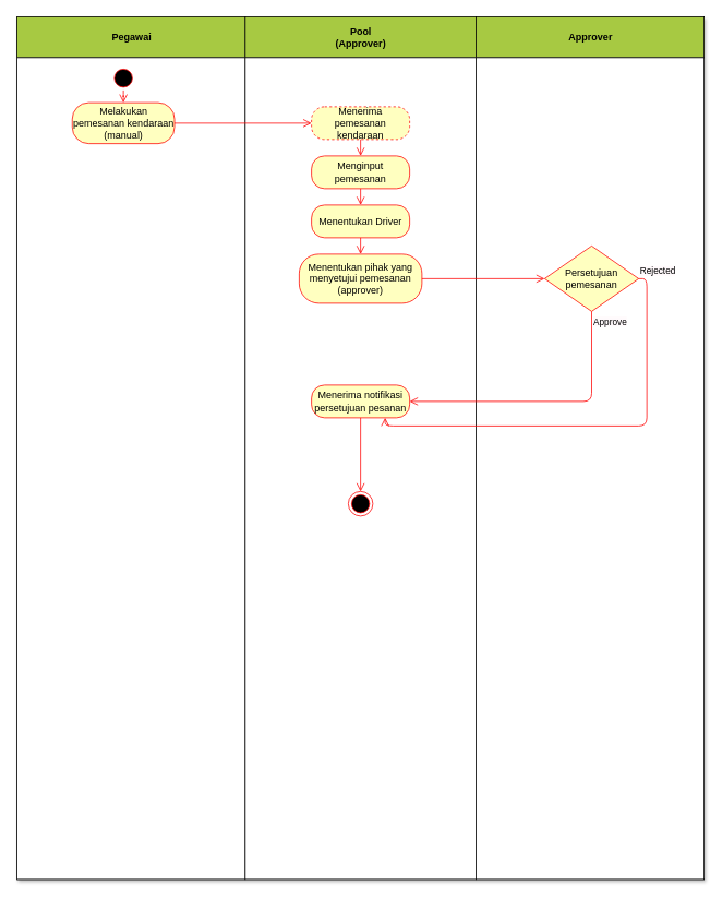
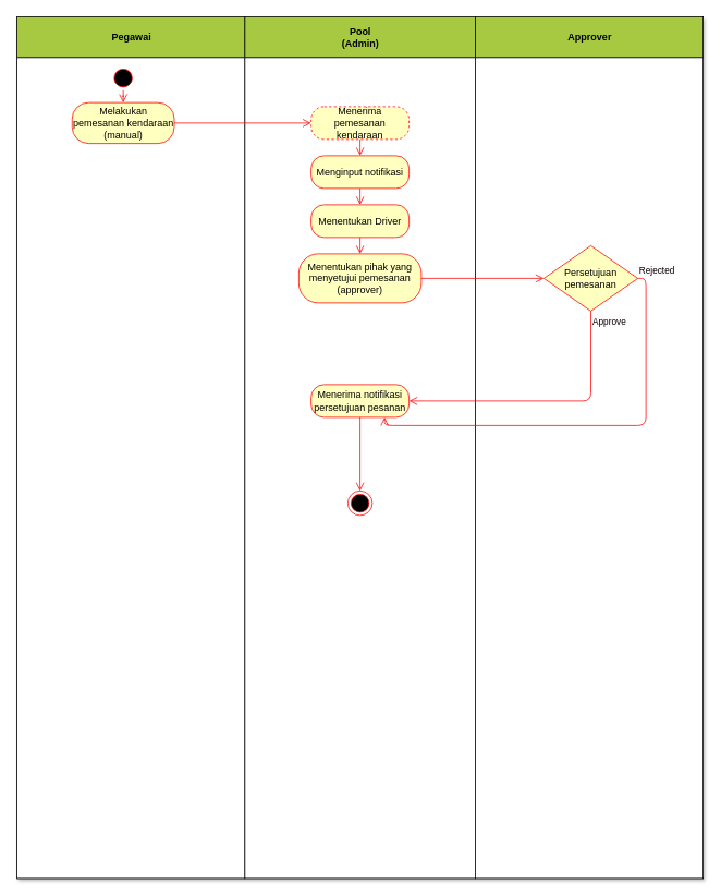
  <mxCell id="0" />
  <mxCell id="1" parent="0" />
  <mxCell id="2" value="Assets" style="childLayout=tableLayout;recursiveResize=0;strokeColor=#000000;fillColor=#000000;shadow=1;" vertex="1" parent="1"><mxGeometry x="20" width="840" height="1054" as="geometry" y="20" /></mxCell>
  <mxCell id="3" style="shape=tableRow;horizontal=0;startSize=0;swimlaneHead=0;swimlaneBody=0;top=0;left=0;bottom=0;right=0;dropTarget=0;collapsible=0;recursiveResize=0;expand=0;fontStyle=0;strokeColor=inherit;fillColor=#ffffff;" vertex="1" parent="2"><mxGeometry width="840" height="50" as="geometry" /></mxCell>
  <mxCell id="4" value="&lt;font color=&quot;#000000&quot;&gt;Pegawai&lt;/font&gt;" style="connectable=0;recursiveResize=0;strokeColor=inherit;fillColor=#A7C942;align=center;fontStyle=1;fontColor=#FFFFFF;html=1;" vertex="1" parent="3"><mxGeometry width="279" height="50" as="geometry"><mxRectangle width="279" height="50" as="alternateBounds" /></mxGeometry></mxCell>
- <mxCell id="5" value="&lt;font color=&quot;#000000&quot;&gt;Pool&lt;br&gt;(Approver)&lt;/font&gt;" style="connectable=0;recursiveResize=0;strokeColor=inherit;fillColor=#A7C942;align=center;fontStyle=1;fontColor=#FFFFFF;html=1;" vertex="1" parent="3"><mxGeometry x="279" width="282" height="50" as="geometry"><mxRectangle width="282" height="50" as="alternateBounds" /></mxGeometry></mxCell>
+ <mxCell id="5" value="&lt;font color=&quot;#000000&quot;&gt;Pool&lt;br&gt;(Admin)&lt;/font&gt;" style="connectable=0;recursiveResize=0;strokeColor=inherit;fillColor=#A7C942;align=center;fontStyle=1;fontColor=#FFFFFF;html=1;" vertex="1" parent="3"><mxGeometry x="279" width="282" height="50" as="geometry"><mxRectangle width="282" height="50" as="alternateBounds" /></mxGeometry></mxCell>
  <mxCell id="6" value="&lt;font color=&quot;#000000&quot;&gt;Approver&lt;/font&gt;" style="connectable=0;recursiveResize=0;strokeColor=inherit;fillColor=#A7C942;align=center;fontStyle=1;fontColor=#FFFFFF;html=1;" vertex="1" parent="3"><mxGeometry x="561" width="279" height="50" as="geometry"><mxRectangle width="279" height="50" as="alternateBounds" /></mxGeometry></mxCell>
  <mxCell id="7" value="" style="shape=tableRow;horizontal=0;startSize=0;swimlaneHead=0;swimlaneBody=0;top=0;left=0;bottom=0;right=0;dropTarget=0;collapsible=0;recursiveResize=0;expand=0;fontStyle=0;strokeColor=inherit;fillColor=#ffffff;" vertex="1" parent="2"><mxGeometry y="50" width="840" height="1004" as="geometry" /></mxCell>
  <mxCell id="8" value="" style="connectable=0;recursiveResize=0;strokeColor=inherit;fillColor=inherit;align=center;whiteSpace=wrap;html=1;" vertex="1" parent="7"><mxGeometry width="279" height="1004" as="geometry"><mxRectangle width="279" height="1004" as="alternateBounds" /></mxGeometry></mxCell>
  <mxCell id="9" value="" style="connectable=0;recursiveResize=0;strokeColor=inherit;fillColor=inherit;align=center;whiteSpace=wrap;html=1;" vertex="1" parent="7"><mxGeometry x="279" width="282" height="1004" as="geometry"><mxRectangle width="282" height="1004" as="alternateBounds" /></mxGeometry></mxCell>
  <mxCell id="10" value="" style="connectable=0;recursiveResize=0;strokeColor=inherit;fillColor=inherit;align=center;whiteSpace=wrap;html=1;" vertex="1" parent="7"><mxGeometry x="561" width="279" height="1004" as="geometry"><mxRectangle width="279" height="1004" as="alternateBounds" /></mxGeometry></mxCell>
  <mxCell id="11" value="" style="ellipse;html=1;shape=startState;fillColor=#000000;strokeColor=#ff0000;fontColor=#000000;" vertex="1" parent="1"><mxGeometry x="135" y="80" width="30" height="30" as="geometry" /></mxCell>
  <mxCell id="12" value="" style="edgeStyle=orthogonalEdgeStyle;html=1;verticalAlign=bottom;endArrow=open;endSize=8;strokeColor=#ff0000;fontColor=#000000;entryX=0.5;entryY=0;entryDx=0;entryDy=0;" edge="1" source="11" parent="1" target="13"><mxGeometry relative="1" as="geometry"><mxPoint x="150" y="170" as="targetPoint" /></mxGeometry></mxCell>
  <mxCell id="13" value="Melakukan pemesanan kendaraan&lt;br&gt;(manual)" style="rounded=1;whiteSpace=wrap;html=1;arcSize=40;fontColor=#000000;fillColor=#ffffc0;strokeColor=#ff0000;" vertex="1" parent="1"><mxGeometry x="87.5" y="125" width="125" height="50" as="geometry" /></mxCell>
  <mxCell id="14" value="" style="edgeStyle=orthogonalEdgeStyle;html=1;verticalAlign=bottom;endArrow=open;endSize=8;strokeColor=#ff0000;fontColor=#000000;entryX=0;entryY=0.5;entryDx=0;entryDy=0;" edge="1" source="13" parent="1" target="15"><mxGeometry relative="1" as="geometry"><mxPoint x="150" y="300" as="targetPoint" /></mxGeometry></mxCell>
  <mxCell id="15" value="Menerima pemesanan kendaraan" style="rounded=1;whiteSpace=wrap;html=1;arcSize=40;fontColor=#000000;fillColor=#ffffc0;strokeColor=#ff0000;dashed=1;" vertex="1" parent="1"><mxGeometry x="380" y="130" width="120" height="40" as="geometry" /></mxCell>
  <mxCell id="16" value="" style="edgeStyle=orthogonalEdgeStyle;html=1;verticalAlign=bottom;endArrow=open;endSize=8;strokeColor=#ff0000;fontColor=#000000;entryX=0.5;entryY=0;entryDx=0;entryDy=0;" edge="1" source="15" parent="1" target="17"><mxGeometry relative="1" as="geometry"><mxPoint x="465" y="280" as="targetPoint" /></mxGeometry></mxCell>
- <mxCell id="17" value="Menginput pemesanan" style="rounded=1;whiteSpace=wrap;html=1;arcSize=40;fontColor=#000000;fillColor=#ffffc0;strokeColor=#ff0000;" vertex="1" parent="1"><mxGeometry x="380" y="190" width="120" height="40" as="geometry" /></mxCell>
+ <mxCell id="17" value="Menginput notifikasi" style="rounded=1;whiteSpace=wrap;html=1;arcSize=40;fontColor=#000000;fillColor=#ffffc0;strokeColor=#ff0000;" vertex="1" parent="1"><mxGeometry x="380" y="190" width="120" height="40" as="geometry" /></mxCell>
  <mxCell id="18" value="" style="edgeStyle=orthogonalEdgeStyle;html=1;verticalAlign=bottom;endArrow=open;endSize=8;strokeColor=#ff0000;fontColor=#000000;entryX=0.5;entryY=0;entryDx=0;entryDy=0;" edge="1" source="17" parent="1" target="19"><mxGeometry relative="1" as="geometry"><mxPoint x="425" y="390" as="targetPoint" /></mxGeometry></mxCell>
  <mxCell id="19" value="Menentukan Driver" style="rounded=1;whiteSpace=wrap;html=1;arcSize=40;fontColor=#000000;fillColor=#ffffc0;strokeColor=#ff0000;" vertex="1" parent="1"><mxGeometry x="380" y="250" width="120" height="40" as="geometry" /></mxCell>
  <mxCell id="20" value="" style="edgeStyle=orthogonalEdgeStyle;html=1;verticalAlign=bottom;endArrow=open;endSize=8;strokeColor=#ff0000;fontColor=#000000;entryX=0.5;entryY=0;entryDx=0;entryDy=0;" edge="1" source="19" parent="1" target="21"><mxGeometry relative="1" as="geometry"><mxPoint x="440" y="510" as="targetPoint" /></mxGeometry></mxCell>
  <mxCell id="21" value="Menentukan pihak yang menyetujui pemesanan (approver)" style="rounded=1;whiteSpace=wrap;html=1;arcSize=40;fontColor=#000000;fillColor=#ffffc0;strokeColor=#ff0000;" vertex="1" parent="1"><mxGeometry x="365" y="310" width="150" height="60" as="geometry" /></mxCell>
  <mxCell id="22" value="" style="edgeStyle=orthogonalEdgeStyle;html=1;verticalAlign=bottom;endArrow=open;endSize=8;strokeColor=#ff0000;fontColor=#000000;entryX=0;entryY=0.5;entryDx=0;entryDy=0;" edge="1" source="21" parent="1" target="23"><mxGeometry relative="1" as="geometry"><mxPoint x="445" y="650" as="targetPoint" /></mxGeometry></mxCell>
  <mxCell id="23" value="Persetujuan pemesanan" style="rhombus;whiteSpace=wrap;html=1;fillColor=#ffffc0;strokeColor=#ff0000;fontColor=#000000;" vertex="1" parent="1"><mxGeometry x="665" y="300" width="115" height="80" as="geometry" /></mxCell>
  <mxCell id="24" value="&lt;span style=&quot;background-color: rgb(255, 250, 252);&quot;&gt;Rejected&lt;/span&gt;" style="edgeStyle=orthogonalEdgeStyle;html=1;align=left;verticalAlign=bottom;endArrow=open;endSize=8;strokeColor=#ff0000;fontColor=#000000;entryX=0.75;entryY=1;entryDx=0;entryDy=0;exitX=1;exitY=0.5;exitDx=0;exitDy=0;" edge="1" source="23" parent="1" target="26"><mxGeometry x="-1" relative="1" as="geometry"><mxPoint x="860" y="330" as="targetPoint" /></mxGeometry></mxCell>
  <mxCell id="25" value="&lt;span style=&quot;background-color: rgb(255, 250, 252);&quot;&gt;Approve&lt;/span&gt;" style="edgeStyle=orthogonalEdgeStyle;html=1;align=left;verticalAlign=top;endArrow=open;endSize=8;strokeColor=#ff0000;fontColor=#000000;entryX=1;entryY=0.5;entryDx=0;entryDy=0;exitX=0.5;exitY=1;exitDx=0;exitDy=0;" edge="1" source="23" parent="1" target="26"><mxGeometry x="-1" relative="1" as="geometry"><mxPoint x="720" y="410" as="targetPoint" /></mxGeometry></mxCell>
  <mxCell id="26" value="Menerima notifikasi persetujuan pesanan" style="rounded=1;whiteSpace=wrap;html=1;arcSize=40;fontColor=#000000;fillColor=#ffffc0;strokeColor=#ff0000;" vertex="1" parent="1"><mxGeometry x="380" y="470" width="120" height="40" as="geometry" /></mxCell>
  <mxCell id="27" value="" style="edgeStyle=orthogonalEdgeStyle;html=1;verticalAlign=bottom;endArrow=open;endSize=8;strokeColor=#ff0000;fontColor=#000000;entryX=0.5;entryY=0;entryDx=0;entryDy=0;" edge="1" source="26" parent="1" target="28"><mxGeometry relative="1" as="geometry"><mxPoint x="440" y="570" as="targetPoint" /></mxGeometry></mxCell>
  <mxCell id="28" value="" style="ellipse;html=1;shape=endState;fillColor=#000000;strokeColor=#ff0000;fontColor=#000000;" vertex="1" parent="1"><mxGeometry x="425" y="600" width="30" height="30" as="geometry" /></mxCell>
